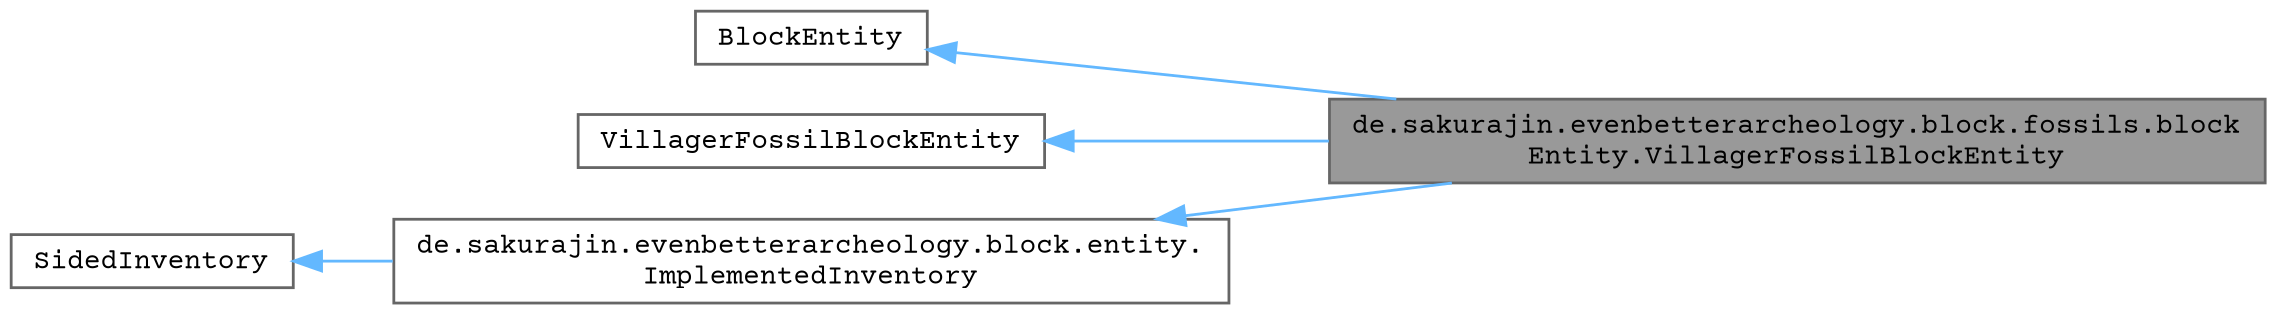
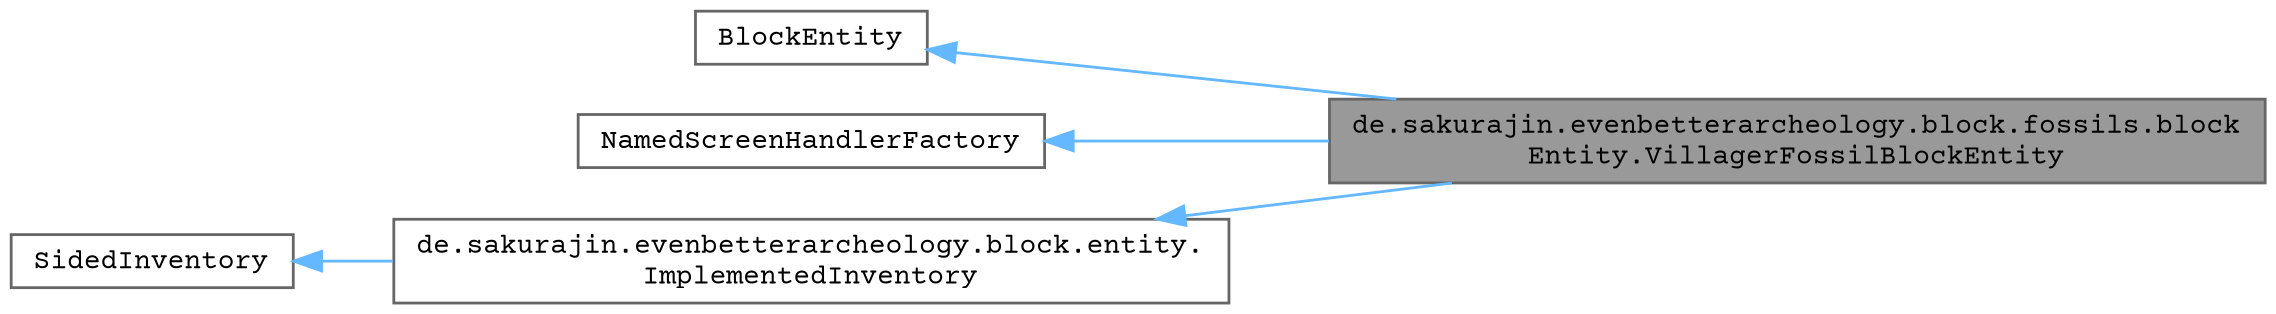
  digraph {
    rankdir=LR
    fontname="Courier Prime"
    node [color=gray40 fillcolor=white fontname="Courier Prime" fontsize=10 shape=box style=filled]
    edge [color=steelblue1 dir=back fontname="Courier Prime" fontsize=10 labelfontname=Helvetica labelfontsize=10 style=solid]
    n1 [fillcolor=grey60 fontcolor=black height=0.2 label="de.sakurajin.evenbetterarcheology.block.fossils.block\lEntity.VillagerFossilBlockEntity" width=0.4]
    n2 [height=0.2 label=BlockEntity width=0.4]
-   n3 [height=0.2 label=VillagerFossilBlockEntity width=0.4]
+   n3 [height=0.2 label=NamedScreenHandlerFactory width=0.4]
    n4 [height=0.2 label="de.sakurajin.evenbetterarcheology.block.entity.\lImplementedInventory" width=0.4]
    n5 [height=0.2 label=SidedInventory width=0.4]
    n2 -> n1
    n3 -> n1
    n4 -> n1
    n5 -> n4
  }
